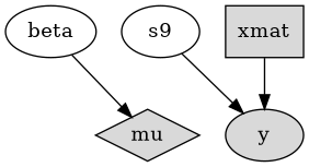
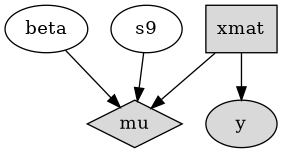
  digraph {
    node [fillcolor=gray85 shape=ellipse style=filled]
    mu [shape=diamond]
    xmat [shape=box]
    y
    beta [fillcolor="" style=""]
    n5 [label=s9 fillcolor="" style=""]
+   xmat -> mu
    xmat -> y
    beta -> mu
-   n5 -> y
+   n5 -> mu
  }
